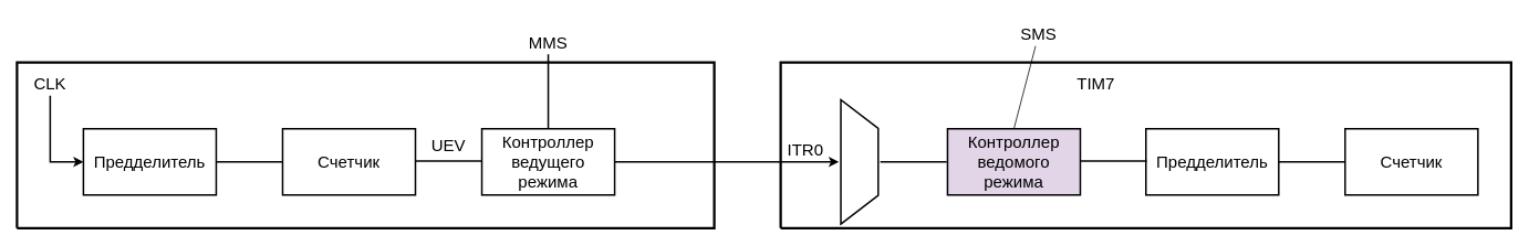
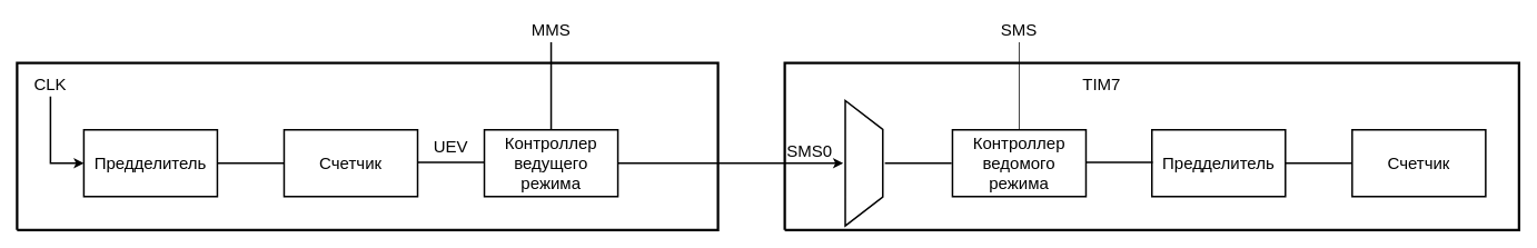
  <mxCell id="0" />
  <mxCell id="1" parent="0" />
  <mxCell id="2" value="" style="endArrow=none;html=1;rounded=0;strokeWidth=3;" edge="1" parent="1"><mxGeometry width="50" height="50" relative="1" as="geometry"><mxPoint x="20" y="275" as="sourcePoint" /><mxPoint x="20" y="275" as="targetPoint" /><Array as="points"><mxPoint x="20" y="75" /><mxPoint x="860" y="75" /><mxPoint x="860" y="275" /></Array></mxGeometry></mxCell>
  <mxCell id="3" value="&lt;font style=&quot;font-size: 20px;&quot;&gt;Предделитель&lt;/font&gt;" style="rounded=0;whiteSpace=wrap;html=1;strokeWidth=2;" vertex="1" parent="1"><mxGeometry x="100" y="155" width="160" height="80" as="geometry" /></mxCell>
  <mxCell id="4" value="&lt;font style=&quot;font-size: 20px;&quot;&gt;Счетчик&lt;/font&gt;" style="rounded=0;whiteSpace=wrap;html=1;strokeWidth=2;" vertex="1" parent="1"><mxGeometry x="340" y="155" width="160" height="80" as="geometry" /></mxCell>
  <mxCell id="5" value="" style="endArrow=none;html=1;rounded=0;entryX=0;entryY=0.5;entryDx=0;entryDy=0;strokeWidth=2;" edge="1" parent="1" target="4"><mxGeometry width="50" height="50" relative="1" as="geometry"><mxPoint x="260" y="195" as="sourcePoint" /><mxPoint x="310" y="145" as="targetPoint" /></mxGeometry></mxCell>
  <mxCell id="6" value="" style="endArrow=classic;html=1;rounded=0;strokeWidth=2;" edge="1" parent="1"><mxGeometry width="50" height="50" relative="1" as="geometry"><mxPoint x="60" y="115" as="sourcePoint" /><mxPoint x="100" y="195" as="targetPoint" /><Array as="points"><mxPoint x="60" y="195" /></Array></mxGeometry></mxCell>
  <mxCell id="7" value="&lt;font style=&quot;font-size: 20px;&quot;&gt;CLK&lt;/font&gt;" style="text;html=1;align=center;verticalAlign=middle;whiteSpace=wrap;rounded=0;" vertex="1" parent="1"><mxGeometry x="30" y="85" width="60" height="30" as="geometry" /></mxCell>
  <mxCell id="8" value="&lt;font style=&quot;font-size: 20px;&quot;&gt;Контроллер ведущего режима&lt;/font&gt;" style="rounded=0;whiteSpace=wrap;html=1;strokeWidth=2;" vertex="1" parent="1"><mxGeometry x="580" y="155" width="160" height="80" as="geometry" /></mxCell>
  <mxCell id="9" value="" style="endArrow=none;html=1;rounded=0;strokeWidth=3;" edge="1" parent="1"><mxGeometry width="50" height="50" relative="1" as="geometry"><mxPoint x="940" y="275" as="sourcePoint" /><mxPoint x="940" y="275" as="targetPoint" /><Array as="points"><mxPoint x="940" y="75" /><mxPoint x="1820" y="75" /><mxPoint x="1820" y="275" /></Array></mxGeometry></mxCell>
  <mxCell id="10" value="&lt;font style=&quot;font-size: 20px;&quot;&gt;Предделитель&lt;/font&gt;" style="rounded=0;whiteSpace=wrap;html=1;strokeWidth=2;" vertex="1" parent="1"><mxGeometry x="1380" y="155" width="160" height="80" as="geometry" /></mxCell>
  <mxCell id="11" value="&lt;font style=&quot;font-size: 20px;&quot;&gt;Счетчик&lt;/font&gt;" style="rounded=0;whiteSpace=wrap;html=1;strokeWidth=2;" vertex="1" parent="1"><mxGeometry x="1620" y="155" width="160" height="80" as="geometry" /></mxCell>
  <mxCell id="12" value="" style="endArrow=none;html=1;rounded=0;entryX=0;entryY=0.5;entryDx=0;entryDy=0;strokeWidth=2;" edge="1" parent="1" target="11"><mxGeometry width="50" height="50" relative="1" as="geometry"><mxPoint x="1540" y="195" as="sourcePoint" /><mxPoint x="1590" y="145" as="targetPoint" /></mxGeometry></mxCell>
- <mxCell id="13" value="&lt;font style=&quot;font-size: 20px;&quot;&gt;Контроллер ведомого режима&lt;/font&gt;" style="rounded=0;whiteSpace=wrap;html=1;strokeWidth=2;fillColor=#e1d5e7;" vertex="1" parent="1"><mxGeometry x="1141" y="155" width="160" height="80" as="geometry" /></mxCell>
+ <mxCell id="13" value="&lt;font style=&quot;font-size: 20px;&quot;&gt;Контроллер ведомого режима&lt;/font&gt;" style="rounded=0;whiteSpace=wrap;html=1;strokeWidth=2;" vertex="1" parent="1"><mxGeometry x="1141" y="155" width="160" height="80" as="geometry" /></mxCell>
  <mxCell id="14" value="&lt;font style=&quot;font-size: 20px;&quot;&gt;TIM7&lt;/font&gt;" style="text;html=1;align=center;verticalAlign=middle;whiteSpace=wrap;rounded=0;" vertex="1" parent="1"><mxGeometry x="1290" y="85" width="60" height="30" as="geometry" /></mxCell>
  <mxCell id="15" value="" style="endArrow=classic;html=1;rounded=0;strokeWidth=2;" edge="1" parent="1"><mxGeometry width="50" height="50" relative="1" as="geometry"><mxPoint x="740" y="195" as="sourcePoint" /><mxPoint x="1010" y="195" as="targetPoint" /></mxGeometry></mxCell>
  <mxCell id="16" value="" style="verticalLabelPosition=middle;verticalAlign=middle;html=1;shape=trapezoid;perimeter=trapezoidPerimeter;whiteSpace=wrap;size=0.23;arcSize=10;flipV=1;labelPosition=center;align=center;rotation=-90;strokeWidth=2;" vertex="1" parent="1"><mxGeometry x="960" y="172.5" width="150" height="45" as="geometry" /></mxCell>
  <mxCell id="17" value="" style="endArrow=none;html=1;rounded=0;strokeWidth=2;" edge="1" parent="1"><mxGeometry width="50" height="50" relative="1" as="geometry"><mxPoint x="1060" y="195" as="sourcePoint" /><mxPoint x="1140" y="195" as="targetPoint" /></mxGeometry></mxCell>
- <mxCell id="18" value="&lt;font style=&quot;font-size: 20px;&quot;&gt;ITR0&lt;/font&gt;" style="text;html=1;align=center;verticalAlign=middle;whiteSpace=wrap;rounded=0;" vertex="1" parent="1"><mxGeometry x="940" y="170" width="60" height="20" as="geometry" /></mxCell>
+ <mxCell id="18" value="&lt;font style=&quot;font-size: 20px;&quot;&gt;SMS0&lt;/font&gt;" style="text;html=1;align=center;verticalAlign=middle;whiteSpace=wrap;rounded=0;" vertex="1" parent="1"><mxGeometry x="940" y="170" width="60" height="20" as="geometry" /></mxCell>
  <mxCell id="19" value="" style="endArrow=none;html=1;rounded=0;entryX=0;entryY=0.5;entryDx=0;entryDy=0;strokeWidth=2;" edge="1" parent="1"><mxGeometry width="50" height="50" relative="1" as="geometry"><mxPoint x="500" y="193.82" as="sourcePoint" /><mxPoint x="580" y="193.82" as="targetPoint" /></mxGeometry></mxCell>
  <mxCell id="20" value="&lt;font style=&quot;font-size: 20px;&quot;&gt;UEV&lt;/font&gt;" style="text;html=1;align=center;verticalAlign=middle;whiteSpace=wrap;rounded=0;" vertex="1" parent="1"><mxGeometry x="510" y="160" width="60" height="30" as="geometry" /></mxCell>
  <mxCell id="21" value="" style="endArrow=none;html=1;rounded=0;strokeWidth=2;" edge="1" parent="1"><mxGeometry width="50" height="50" relative="1" as="geometry"><mxPoint x="1301" y="193.82" as="sourcePoint" /><mxPoint x="1381" y="193.82" as="targetPoint" /></mxGeometry></mxCell>
  <mxCell id="22" value="" style="endArrow=none;html=1;rounded=0;strokeWidth=2;" edge="1" parent="1" target="23"><mxGeometry width="50" height="50" relative="1" as="geometry"><mxPoint x="660" y="155" as="sourcePoint" /><mxPoint x="660" y="35" as="targetPoint" /></mxGeometry></mxCell>
- <mxCell id="23" value="&lt;font style=&quot;font-size: 20px;&quot;&gt;MMS&lt;/font&gt;" style="text;html=1;align=center;verticalAlign=middle;whiteSpace=wrap;rounded=0;" vertex="1" parent="1"><mxGeometry x="630" y="35" width="60" height="30" as="geometry" /></mxCell>
+ <mxCell id="23" value="&lt;font style=&quot;font-size: 20px;&quot;&gt;MMS&lt;/font&gt;" style="text;html=1;align=center;verticalAlign=middle;whiteSpace=wrap;rounded=0;" vertex="1" parent="1"><mxGeometry x="630" y="20" width="60" height="30" as="geometry" /></mxCell>
  <mxCell id="24" value="" style="endArrow=none;html=1;rounded=0;" edge="1" parent="1" target="25"><mxGeometry width="50" height="50" relative="1" as="geometry"><mxPoint x="1221" y="155" as="sourcePoint" /><mxPoint x="1221" y="35" as="targetPoint" /></mxGeometry></mxCell>
- <mxCell id="25" value="&lt;font style=&quot;font-size: 20px;&quot;&gt;SMS&lt;/font&gt;" style="text;html=1;align=center;verticalAlign=middle;whiteSpace=wrap;rounded=0;" vertex="1" parent="1"><mxGeometry x="1221" y="25" width="60" height="30" as="geometry" /></mxCell>
+ <mxCell id="25" value="&lt;font style=&quot;font-size: 20px;&quot;&gt;SMS&lt;/font&gt;" style="text;html=1;align=center;verticalAlign=middle;whiteSpace=wrap;rounded=0;" vertex="1" parent="1"><mxGeometry x="1191" y="20" width="60" height="30" as="geometry" /></mxCell>
